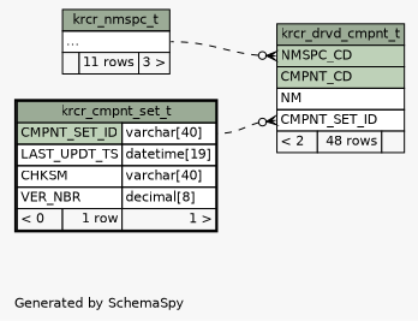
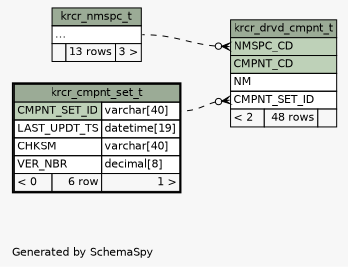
  digraph {
    bgcolor="#f7f7f7"
    fontname=Helvetica
    fontsize=11
    label="\nGenerated by SchemaSpy"
    labeljust=l
    nodesep=0.18
    rankdir=RL
    ranksep=0.46
    node [fontname=Helvetica fontsize=11 shape=plaintext]
    edge [arrowhead=none arrowsize=0.8 arrowtail=crowodot dir=back style=dashed]
    n1 [label=<     <TABLE BORDER="0" CELLBORDER="1" CELLSPACING="0" BGCOLOR="#ffffff">       <TR><TD COLSPAN="3" BGCOLOR="#9bab96" ALIGN="CENTER">krcr_drvd_cmpnt_t</TD></TR>       <TR><TD PORT="NMSPC_CD" COLSPAN="3" BGCOLOR="#bed1b8" ALIGN="LEFT">NMSPC_CD</TD></TR>       <TR><TD PORT="CMPNT_CD" COLSPAN="3" BGCOLOR="#bed1b8" ALIGN="LEFT">CMPNT_CD</TD></TR>       <TR><TD PORT="NM" COLSPAN="3" ALIGN="LEFT">NM</TD></TR>       <TR><TD PORT="CMPNT_SET_ID" COLSPAN="3" ALIGN="LEFT">CMPNT_SET_ID</TD></TR>       <TR><TD ALIGN="LEFT" BGCOLOR="#f7f7f7">&lt; 2</TD><TD ALIGN="RIGHT" BGCOLOR="#f7f7f7">48 rows</TD><TD ALIGN="RIGHT" BGCOLOR="#f7f7f7">  </TD></TR>     </TABLE>>]
-   n2 [label=<     <TABLE BORDER="2" CELLBORDER="1" CELLSPACING="0" BGCOLOR="#ffffff">       <TR><TD COLSPAN="3" BGCOLOR="#9bab96" ALIGN="CENTER">krcr_cmpnt_set_t</TD></TR>       <TR><TD PORT="CMPNT_SET_ID" COLSPAN="2" BGCOLOR="#bed1b8" ALIGN="LEFT">CMPNT_SET_ID</TD><TD PORT="CMPNT_SET_ID.type" ALIGN="LEFT">varchar[40]</TD></TR>       <TR><TD PORT="LAST_UPDT_TS" COLSPAN="2" ALIGN="LEFT">LAST_UPDT_TS</TD><TD PORT="LAST_UPDT_TS.type" ALIGN="LEFT">datetime[19]</TD></TR>       <TR><TD PORT="CHKSM" COLSPAN="2" ALIGN="LEFT">CHKSM</TD><TD PORT="CHKSM.type" ALIGN="LEFT">varchar[40]</TD></TR>       <TR><TD PORT="VER_NBR" COLSPAN="2" ALIGN="LEFT">VER_NBR</TD><TD PORT="VER_NBR.type" ALIGN="LEFT">decimal[8]</TD></TR>       <TR><TD ALIGN="LEFT" BGCOLOR="#f7f7f7">&lt; 0</TD><TD ALIGN="RIGHT" BGCOLOR="#f7f7f7">1 row</TD><TD ALIGN="RIGHT" BGCOLOR="#f7f7f7">1 &gt;</TD></TR>     </TABLE>>]
-   n3 [label=<     <TABLE BORDER="0" CELLBORDER="1" CELLSPACING="0" BGCOLOR="#ffffff">       <TR><TD COLSPAN="3" BGCOLOR="#9bab96" ALIGN="CENTER">krcr_nmspc_t</TD></TR>       <TR><TD PORT="elipses" COLSPAN="3" ALIGN="LEFT">...</TD></TR>       <TR><TD ALIGN="LEFT" BGCOLOR="#f7f7f7">  </TD><TD ALIGN="RIGHT" BGCOLOR="#f7f7f7">11 rows</TD><TD ALIGN="RIGHT" BGCOLOR="#f7f7f7">3 &gt;</TD></TR>     </TABLE>>]
+   n2 [label=<     <TABLE BORDER="2" CELLBORDER="1" CELLSPACING="0" BGCOLOR="#ffffff">       <TR><TD COLSPAN="3" BGCOLOR="#9bab96" ALIGN="CENTER">krcr_cmpnt_set_t</TD></TR>       <TR><TD PORT="CMPNT_SET_ID" COLSPAN="2" BGCOLOR="#bed1b8" ALIGN="LEFT">CMPNT_SET_ID</TD><TD PORT="CMPNT_SET_ID.type" ALIGN="LEFT">varchar[40]</TD></TR>       <TR><TD PORT="LAST_UPDT_TS" COLSPAN="2" ALIGN="LEFT">LAST_UPDT_TS</TD><TD PORT="LAST_UPDT_TS.type" ALIGN="LEFT">datetime[19]</TD></TR>       <TR><TD PORT="CHKSM" COLSPAN="2" ALIGN="LEFT">CHKSM</TD><TD PORT="CHKSM.type" ALIGN="LEFT">varchar[40]</TD></TR>       <TR><TD PORT="VER_NBR" COLSPAN="2" ALIGN="LEFT">VER_NBR</TD><TD PORT="VER_NBR.type" ALIGN="LEFT">decimal[8]</TD></TR>       <TR><TD ALIGN="LEFT" BGCOLOR="#f7f7f7">&lt; 0</TD><TD ALIGN="RIGHT" BGCOLOR="#f7f7f7">6 row</TD><TD ALIGN="RIGHT" BGCOLOR="#f7f7f7">1 &gt;</TD></TR>     </TABLE>>]
+   n3 [label=<     <TABLE BORDER="0" CELLBORDER="1" CELLSPACING="0" BGCOLOR="#ffffff">       <TR><TD COLSPAN="3" BGCOLOR="#9bab96" ALIGN="CENTER">krcr_nmspc_t</TD></TR>       <TR><TD PORT="elipses" COLSPAN="3" ALIGN="LEFT">...</TD></TR>       <TR><TD ALIGN="LEFT" BGCOLOR="#f7f7f7">  </TD><TD ALIGN="RIGHT" BGCOLOR="#f7f7f7">13 rows</TD><TD ALIGN="RIGHT" BGCOLOR="#f7f7f7">3 &gt;</TD></TR>     </TABLE>>]
    n1 -> n2 [headport="CMPNT_SET_ID.type:e" tailport="CMPNT_SET_ID:w"]
    n1 -> n3 [headport="elipses:e" tailport="NMSPC_CD:w"]
  }
